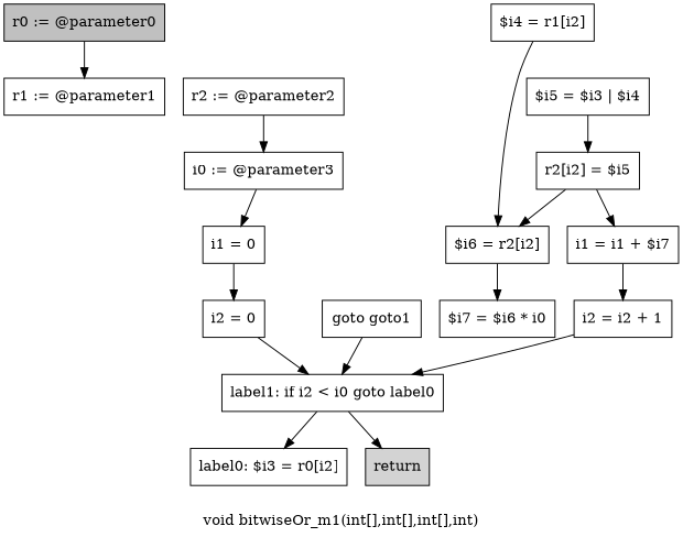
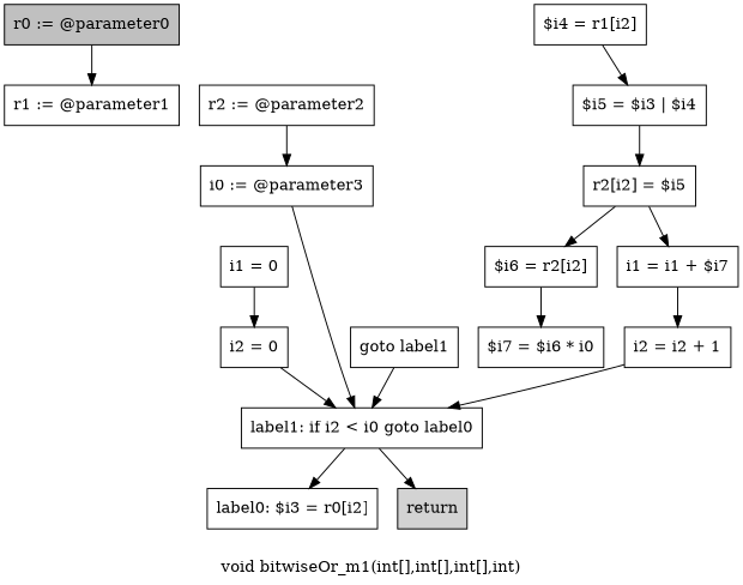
  digraph {
    label="void bitwiseOr_m1(int[],int[],int[],int)"
    node [shape=box]
    n1 [fillcolor=gray label="r0 := @parameter0" style=filled]
    n2 [label="r1 := @parameter1"]
    n3 [label="r2 := @parameter2"]
    n4 [label="i0 := @parameter3"]
    n5 [label="i1 = 0"]
    n6 [label="i2 = 0"]
    n7 [label="label1: if i2 < i0 goto label0"]
-   n8 [label="goto goto1"]
+   n8 [label="goto label1"]
    n9 [label="label0: $i3 = r0[i2]"]
    n10 [fillcolor=lightgray label=return style=filled]
    n11 [label="$i4 = r1[i2]"]
    n12 [label="$i5 = $i3 | $i4"]
    n13 [label="r2[i2] = $i5"]
    n14 [label="$i6 = r2[i2]"]
    n15 [label="i1 = i1 + $i7"]
    n16 [label="$i7 = $i6 * i0"]
    n17 [label="i2 = i2 + 1"]
    n1 -> n2
    n3 -> n4
-   n4 -> n5
+   n4 -> n7
    n5 -> n6
    n6 -> n7
    n7 -> n9
    n7 -> n10
    n8 -> n7
-   n11 -> n14
+   n11 -> n12
    n12 -> n13
    n13 -> n14
    n13 -> n15
    n14 -> n16
    n15 -> n17
    n17 -> n7
  }
